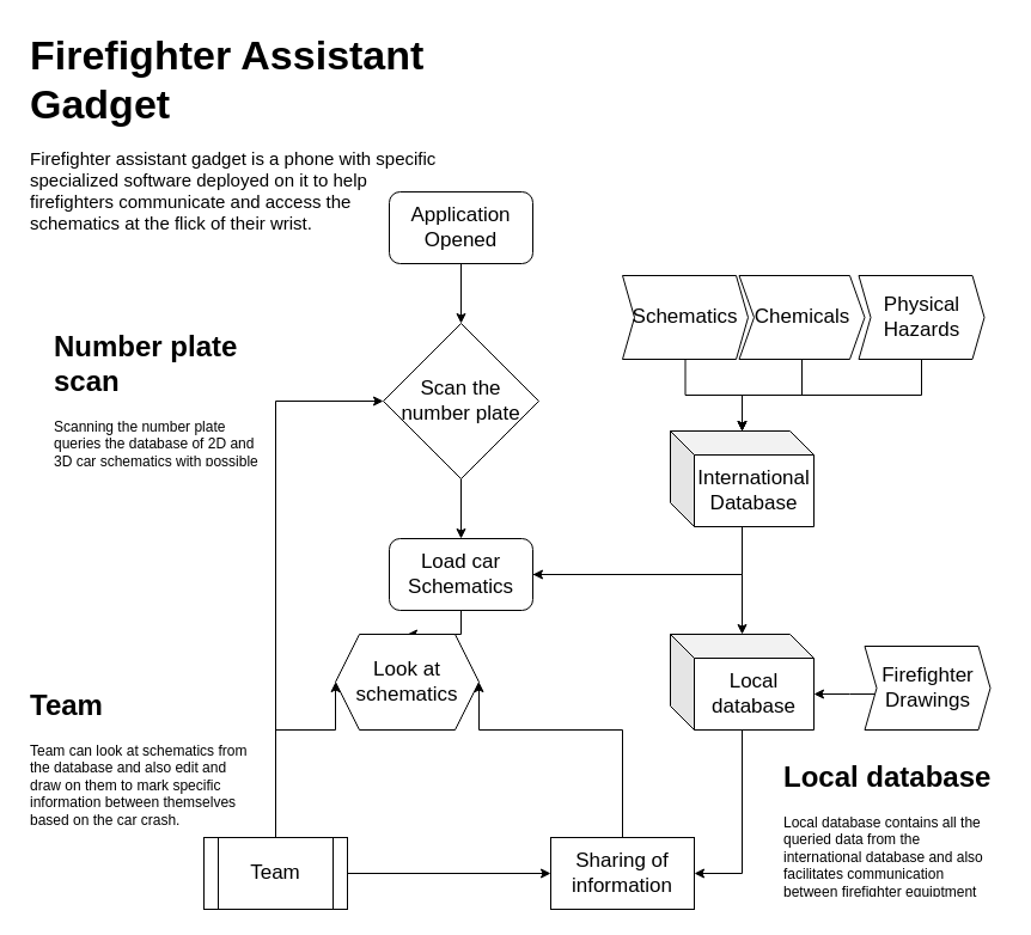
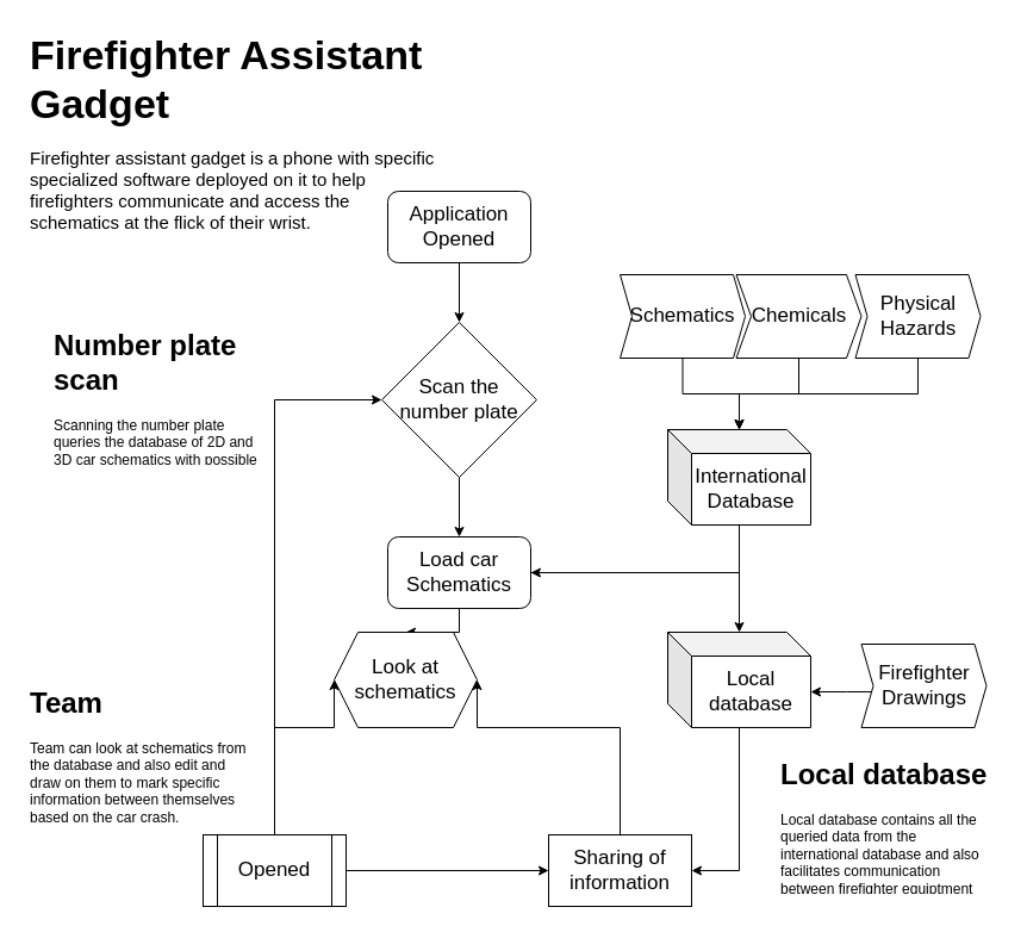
  <mxCell id="0" />
  <mxCell id="1" parent="0" />
  <mxCell id="2" style="edgeStyle=orthogonalEdgeStyle;rounded=0;orthogonalLoop=1;jettySize=auto;html=1;" edge="1" parent="1" source="3" target="5"><mxGeometry relative="1" as="geometry" /></mxCell>
  <mxCell id="3" value="Application Opened" style="rounded=1;whiteSpace=wrap;html=1;fontSize=17;" vertex="1" parent="1"><mxGeometry x="325" y="160" width="120" height="60" as="geometry" /></mxCell>
  <mxCell id="4" style="edgeStyle=orthogonalEdgeStyle;rounded=0;orthogonalLoop=1;jettySize=auto;html=1;" edge="1" parent="1" source="5" target="10"><mxGeometry relative="1" as="geometry" /></mxCell>
  <mxCell id="5" value="Scan the number plate" style="rhombus;whiteSpace=wrap;html=1;fontSize=17;" vertex="1" parent="1"><mxGeometry x="320" y="270" width="130" height="130" as="geometry" /></mxCell>
  <mxCell id="6" style="edgeStyle=orthogonalEdgeStyle;rounded=0;orthogonalLoop=1;jettySize=auto;html=1;entryX=1;entryY=0.5;entryDx=0;entryDy=0;" edge="1" parent="1" source="7" target="10"><mxGeometry relative="1" as="geometry"><Array as="points"><mxPoint x="620" y="480" /></Array></mxGeometry></mxCell>
  <mxCell id="7" value="&lt;font style=&quot;font-size: 17px;&quot;&gt;International Database&lt;/font&gt;" style="shape=cube;whiteSpace=wrap;html=1;boundedLbl=1;backgroundOutline=1;darkOpacity=0.05;darkOpacity2=0.1;" vertex="1" parent="1"><mxGeometry x="560" y="360" width="120" height="80" as="geometry" /></mxCell>
  <mxCell id="8" style="edgeStyle=orthogonalEdgeStyle;rounded=0;orthogonalLoop=1;jettySize=auto;html=1;entryX=0.5;entryY=0;entryDx=0;entryDy=0;" edge="1" parent="1" source="10" target="11"><mxGeometry relative="1" as="geometry" /></mxCell>
  <mxCell id="9" style="edgeStyle=orthogonalEdgeStyle;rounded=0;orthogonalLoop=1;jettySize=auto;html=1;" edge="1" parent="1" source="10" target="13"><mxGeometry relative="1" as="geometry" /></mxCell>
  <mxCell id="10" value="Load car Schematics" style="rounded=1;whiteSpace=wrap;html=1;fontSize=17;" vertex="1" parent="1"><mxGeometry x="325" y="450" width="120" height="60" as="geometry" /></mxCell>
  <mxCell id="11" value="Look at schematics" style="shape=hexagon;perimeter=hexagonPerimeter2;whiteSpace=wrap;html=1;fixedSize=1;fontSize=17;" vertex="1" parent="1"><mxGeometry x="280" y="530" width="120" height="80" as="geometry" /></mxCell>
  <mxCell id="12" style="edgeStyle=orthogonalEdgeStyle;rounded=0;orthogonalLoop=1;jettySize=auto;html=1;entryX=1;entryY=0.5;entryDx=0;entryDy=0;" edge="1" parent="1" source="13" target="15"><mxGeometry relative="1" as="geometry" /></mxCell>
  <mxCell id="13" value="Local database" style="shape=cube;whiteSpace=wrap;html=1;boundedLbl=1;backgroundOutline=1;darkOpacity=0.05;darkOpacity2=0.1;fontSize=17;" vertex="1" parent="1"><mxGeometry x="560" y="530" width="120" height="80" as="geometry" /></mxCell>
  <mxCell id="14" style="edgeStyle=orthogonalEdgeStyle;rounded=0;orthogonalLoop=1;jettySize=auto;html=1;entryX=1;entryY=0.5;entryDx=0;entryDy=0;" edge="1" parent="1" source="15" target="11"><mxGeometry relative="1" as="geometry"><Array as="points"><mxPoint x="520" y="610" /></Array></mxGeometry></mxCell>
  <mxCell id="15" value="Sharing of information" style="whiteSpace=wrap;html=1;fontSize=17;rounded=0;" vertex="1" parent="1"><mxGeometry x="460" y="700" width="120" height="60" as="geometry" /></mxCell>
  <mxCell id="16" style="edgeStyle=orthogonalEdgeStyle;rounded=0;orthogonalLoop=1;jettySize=auto;html=1;entryX=0;entryY=0.5;entryDx=0;entryDy=0;" edge="1" parent="1" source="19" target="11"><mxGeometry relative="1" as="geometry"><Array as="points"><mxPoint x="230" y="610" /></Array></mxGeometry></mxCell>
  <mxCell id="17" style="edgeStyle=orthogonalEdgeStyle;rounded=0;orthogonalLoop=1;jettySize=auto;html=1;" edge="1" parent="1" source="19" target="15"><mxGeometry relative="1" as="geometry" /></mxCell>
  <mxCell id="18" style="edgeStyle=orthogonalEdgeStyle;rounded=0;orthogonalLoop=1;jettySize=auto;html=1;entryX=0;entryY=0.5;entryDx=0;entryDy=0;" edge="1" parent="1" source="19" target="5"><mxGeometry relative="1" as="geometry"><Array as="points"><mxPoint x="230" y="335" /></Array></mxGeometry></mxCell>
- <mxCell id="19" value="Team" style="shape=process;whiteSpace=wrap;html=1;backgroundOutline=1;fontSize=17;" vertex="1" parent="1"><mxGeometry x="170" y="700" width="120" height="60" as="geometry" /></mxCell>
+ <mxCell id="19" value="Opened" style="shape=process;whiteSpace=wrap;html=1;backgroundOutline=1;fontSize=17;" vertex="1" parent="1"><mxGeometry x="170" y="700" width="120" height="60" as="geometry" /></mxCell>
  <mxCell id="20" value="&lt;h1&gt;Number plate scan&lt;/h1&gt;&lt;p&gt;Scanning the number plate queries the database of 2D and 3D car schematics with possible hazards and dangerous parts.&lt;/p&gt;" style="text;html=1;strokeColor=none;fillColor=none;spacing=5;spacingTop=-20;whiteSpace=wrap;overflow=hidden;rounded=0;" vertex="1" parent="1"><mxGeometry x="40" y="270" width="190" height="120" as="geometry" /></mxCell>
  <mxCell id="21" value="&lt;h1&gt;Local database&lt;/h1&gt;&lt;p&gt;Local database contains all the queried data from the international database and also facilitates communication between firefighter equiptment&lt;/p&gt;" style="text;html=1;strokeColor=none;fillColor=none;spacing=5;spacingTop=-20;whiteSpace=wrap;overflow=hidden;rounded=0;" vertex="1" parent="1"><mxGeometry x="650" y="630" width="190" height="120" as="geometry" /></mxCell>
  <mxCell id="22" value="&lt;h1&gt;Team&lt;/h1&gt;&lt;p&gt;Team can look at schematics from the database and also edit and draw on them to mark specific information between themselves based on the car crash.&lt;/p&gt;" style="text;html=1;strokeColor=none;fillColor=none;spacing=5;spacingTop=-20;whiteSpace=wrap;overflow=hidden;rounded=0;" vertex="1" parent="1"><mxGeometry y="570" width="190" height="120" as="geometry" x="20" /></mxCell>
  <mxCell id="23" value="&lt;h1&gt;&lt;font style=&quot;font-size: 34px;&quot;&gt;Firefighter Assistant Gadget&lt;/font&gt;&lt;/h1&gt;&lt;p&gt;&lt;font style=&quot;font-size: 15px;&quot;&gt;Firefighter assistant gadget is a phone with specific specialized software deployed on it to help firefighters communicate and access the schematics at the flick of their wrist.&lt;/font&gt;&lt;/p&gt;" style="text;html=1;strokeColor=none;fillColor=none;spacing=5;spacingTop=-20;whiteSpace=wrap;overflow=hidden;rounded=0;" vertex="1" parent="1"><mxGeometry y="20" width="350" height="190" as="geometry" x="20" /></mxCell>
  <mxCell id="24" style="edgeStyle=orthogonalEdgeStyle;rounded=0;orthogonalLoop=1;jettySize=auto;html=1;" edge="1" parent="1" source="25" target="7"><mxGeometry relative="1" as="geometry" /></mxCell>
  <mxCell id="25" value="Chemicals" style="shape=step;perimeter=stepPerimeter;whiteSpace=wrap;html=1;fixedSize=1;fontSize=17;size=12.5;" vertex="1" parent="1"><mxGeometry x="617.5" y="230" width="105" height="70" as="geometry" /></mxCell>
  <mxCell id="26" style="edgeStyle=orthogonalEdgeStyle;rounded=0;orthogonalLoop=1;jettySize=auto;html=1;" edge="1" parent="1" source="27" target="7"><mxGeometry relative="1" as="geometry"><Array as="points"><mxPoint x="770" y="330" /><mxPoint x="620" y="330" /></Array></mxGeometry></mxCell>
  <mxCell id="27" value="Physical Hazards" style="shape=step;perimeter=stepPerimeter;whiteSpace=wrap;html=1;fixedSize=1;fontSize=17;size=10;" vertex="1" parent="1"><mxGeometry x="717.5" y="230" width="105" height="70" as="geometry" /></mxCell>
  <mxCell id="28" style="edgeStyle=orthogonalEdgeStyle;rounded=0;orthogonalLoop=1;jettySize=auto;html=1;" edge="1" parent="1" source="29" target="7"><mxGeometry relative="1" as="geometry" /></mxCell>
  <mxCell id="29" value="Schematics" style="shape=step;perimeter=stepPerimeter;whiteSpace=wrap;html=1;fixedSize=1;fontSize=17;size=10;" vertex="1" parent="1"><mxGeometry x="520" y="230" width="105" height="70" as="geometry" /></mxCell>
  <mxCell id="30" style="edgeStyle=orthogonalEdgeStyle;rounded=0;orthogonalLoop=1;jettySize=auto;html=1;" edge="1" parent="1" source="31" target="13"><mxGeometry relative="1" as="geometry"><Array as="points"><mxPoint x="710" y="580" /><mxPoint x="710" y="580" /></Array></mxGeometry></mxCell>
  <mxCell id="31" value="Firefighter Drawings" style="shape=step;perimeter=stepPerimeter;whiteSpace=wrap;html=1;fixedSize=1;fontSize=17;size=10;" vertex="1" parent="1"><mxGeometry x="722.5" y="540" width="105" height="70" as="geometry" /></mxCell>
